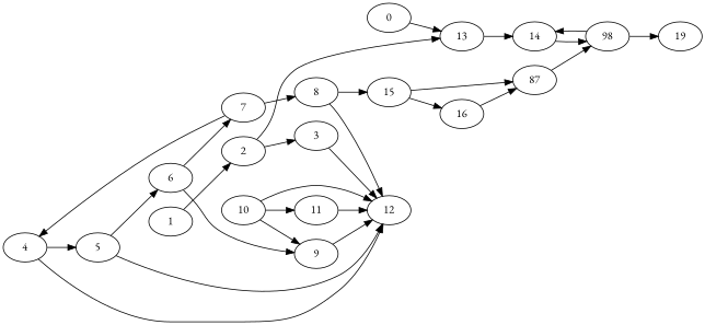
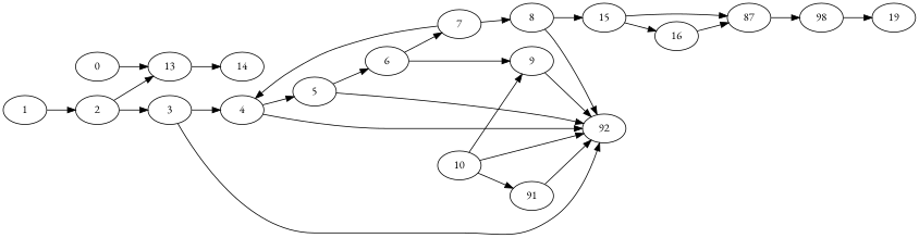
  digraph {
    fontname="EB Garamond"
    rankdir=LR
    node [fontname="EB Garamond"]
    edge [fontname="EB Garamond"]
    0
    13
    1
    2
    14
    3
    4
-   12
+   12 [label=92]
    5
    6
    7
    9
    8
    15
    10
-   11
+   11 [label=91]
    n17 [label=98]
    16
    n19 [label=87]
    19
    0 -> 13
    13 -> 14
    1 -> 2
    2 -> 13
    2 -> 3
-   14 -> n17
+   3 -> 4
    3 -> 12
    4 -> 12
    4 -> 5
    5 -> 12
    5 -> 6
    6 -> 7
    6 -> 9
    7 -> 4
    7 -> 8
    9 -> 12
    8 -> 12
    8 -> 15
    15 -> 16
    15 -> n19
    10 -> 12
    10 -> 9
    10 -> 11
    11 -> 12
-   n17 -> 14
    n17 -> 19
    16 -> n19
    n19 -> n17
  }
